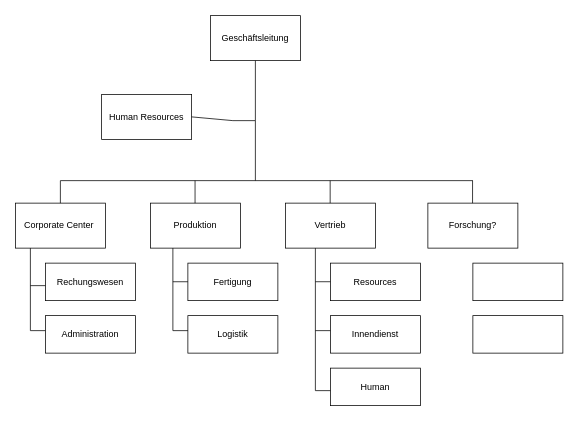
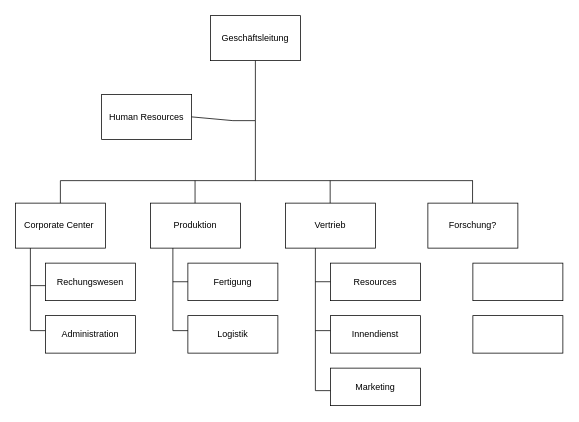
  <mxCell id="0" />
  <mxCell id="1" parent="0" />
  <mxCell id="2" value="Geschäftsleitung" style="rounded=0;whiteSpace=wrap;html=1;" vertex="1" parent="1"><mxGeometry x="280" y="20" width="120" height="60" as="geometry" /></mxCell>
  <mxCell id="3" value="Human Resources" style="rounded=0;whiteSpace=wrap;html=1;" vertex="1" parent="1"><mxGeometry x="135" y="125" width="120" height="60" as="geometry" /></mxCell>
  <mxCell id="4" value="" style="endArrow=none;html=1;rounded=0;" edge="1" parent="1"><mxGeometry width="50" height="50" relative="1" as="geometry"><mxPoint x="340" y="240" as="sourcePoint" /><mxPoint x="340" y="80" as="targetPoint" /><Array as="points"><mxPoint x="340" y="160" /></Array></mxGeometry></mxCell>
  <mxCell id="5" value="" style="endArrow=none;html=1;rounded=0;entryX=1;entryY=0.5;entryDx=0;entryDy=0;" edge="1" parent="1" target="3"><mxGeometry width="50" height="50" relative="1" as="geometry"><mxPoint x="340" y="160" as="sourcePoint" /><mxPoint x="350" y="90" as="targetPoint" /><Array as="points"><mxPoint x="310" y="160" /></Array></mxGeometry></mxCell>
  <mxCell id="6" value="Forschung?" style="rounded=0;whiteSpace=wrap;html=1;" vertex="1" parent="1"><mxGeometry x="570" y="270" width="120" height="60" as="geometry" /></mxCell>
  <mxCell id="7" value="Produktion" style="rounded=0;whiteSpace=wrap;html=1;" vertex="1" parent="1"><mxGeometry x="200" y="270" width="120" height="60" as="geometry" /></mxCell>
  <mxCell id="8" value="Corporate Center&amp;nbsp;" style="rounded=0;whiteSpace=wrap;html=1;" vertex="1" parent="1"><mxGeometry x="20" y="270" width="120" height="60" as="geometry" /></mxCell>
  <mxCell id="9" value="Vertrieb" style="rounded=0;whiteSpace=wrap;html=1;" vertex="1" parent="1"><mxGeometry x="380" y="270" width="120" height="60" as="geometry" /></mxCell>
  <mxCell id="10" value="" style="endArrow=none;html=1;rounded=0;" edge="1" parent="1"><mxGeometry width="50" height="50" relative="1" as="geometry"><mxPoint x="80" y="240" as="sourcePoint" /><mxPoint x="630" y="240" as="targetPoint" /></mxGeometry></mxCell>
  <mxCell id="11" value="" style="endArrow=none;html=1;rounded=0;exitX=0.5;exitY=0;exitDx=0;exitDy=0;" edge="1" parent="1" source="8"><mxGeometry width="50" height="50" relative="1" as="geometry"><mxPoint x="30" y="290" as="sourcePoint" /><mxPoint x="80" y="240" as="targetPoint" /></mxGeometry></mxCell>
  <mxCell id="12" value="" style="endArrow=none;html=1;rounded=0;exitX=0.5;exitY=0;exitDx=0;exitDy=0;" edge="1" parent="1"><mxGeometry width="50" height="50" relative="1" as="geometry"><mxPoint x="259.58" y="270" as="sourcePoint" /><mxPoint x="259.58" y="240" as="targetPoint" /></mxGeometry></mxCell>
  <mxCell id="13" value="" style="endArrow=none;html=1;rounded=0;exitX=0.5;exitY=0;exitDx=0;exitDy=0;" edge="1" parent="1"><mxGeometry width="50" height="50" relative="1" as="geometry"><mxPoint x="439.71" y="270" as="sourcePoint" /><mxPoint x="439.71" y="240" as="targetPoint" /></mxGeometry></mxCell>
  <mxCell id="14" value="" style="endArrow=none;html=1;rounded=0;exitX=0.5;exitY=0;exitDx=0;exitDy=0;" edge="1" parent="1"><mxGeometry width="50" height="50" relative="1" as="geometry"><mxPoint x="629.58" y="270" as="sourcePoint" /><mxPoint x="629.58" y="240" as="targetPoint" /></mxGeometry></mxCell>
  <mxCell id="15" value="Rechungswesen" style="rounded=0;whiteSpace=wrap;html=1;" vertex="1" parent="1"><mxGeometry x="60" y="350" width="120" height="50" as="geometry" /></mxCell>
  <mxCell id="16" value="Administration" style="rounded=0;whiteSpace=wrap;html=1;" vertex="1" parent="1"><mxGeometry x="60" y="420" width="120" height="50" as="geometry" /></mxCell>
  <mxCell id="17" value="Fertigung" style="rounded=0;whiteSpace=wrap;html=1;" vertex="1" parent="1"><mxGeometry x="250" y="350" width="120" height="50" as="geometry" /></mxCell>
  <mxCell id="18" value="Logistik" style="rounded=0;whiteSpace=wrap;html=1;" vertex="1" parent="1"><mxGeometry x="250" y="420" width="120" height="50" as="geometry" /></mxCell>
  <mxCell id="19" value="Resources" style="rounded=0;whiteSpace=wrap;html=1;" vertex="1" parent="1"><mxGeometry x="440" y="350" width="120" height="50" as="geometry" /></mxCell>
  <mxCell id="20" value="Innendienst" style="rounded=0;whiteSpace=wrap;html=1;" vertex="1" parent="1"><mxGeometry x="440" y="420" width="120" height="50" as="geometry" /></mxCell>
  <mxCell id="21" value="" style="rounded=0;whiteSpace=wrap;html=1;" vertex="1" parent="1"><mxGeometry x="630" y="350" width="120" height="50" as="geometry" /></mxCell>
  <mxCell id="22" value="" style="rounded=0;whiteSpace=wrap;html=1;" vertex="1" parent="1"><mxGeometry x="630" y="420" width="120" height="50" as="geometry" /></mxCell>
  <mxCell id="23" value="" style="endArrow=none;html=1;rounded=0;" edge="1" parent="1"><mxGeometry width="50" height="50" relative="1" as="geometry"><mxPoint x="40" y="440" as="sourcePoint" /><mxPoint x="40" y="330" as="targetPoint" /></mxGeometry></mxCell>
  <mxCell id="24" value="" style="endArrow=none;html=1;rounded=0;" edge="1" parent="1"><mxGeometry width="50" height="50" relative="1" as="geometry"><mxPoint x="40" y="380" as="sourcePoint" /><mxPoint x="60" y="380" as="targetPoint" /></mxGeometry></mxCell>
  <mxCell id="25" value="" style="endArrow=none;html=1;rounded=0;" edge="1" parent="1"><mxGeometry width="50" height="50" relative="1" as="geometry"><mxPoint x="40" y="440" as="sourcePoint" /><mxPoint x="60" y="440" as="targetPoint" /></mxGeometry></mxCell>
  <mxCell id="26" value="" style="endArrow=none;html=1;rounded=0;" edge="1" parent="1"><mxGeometry width="50" height="50" relative="1" as="geometry"><mxPoint x="230" y="440" as="sourcePoint" /><mxPoint x="230" y="330" as="targetPoint" /></mxGeometry></mxCell>
  <mxCell id="27" value="" style="endArrow=none;html=1;rounded=0;" edge="1" parent="1"><mxGeometry width="50" height="50" relative="1" as="geometry"><mxPoint x="230" y="374.83" as="sourcePoint" /><mxPoint x="250" y="374.83" as="targetPoint" /></mxGeometry></mxCell>
  <mxCell id="28" value="" style="endArrow=none;html=1;rounded=0;" edge="1" parent="1"><mxGeometry width="50" height="50" relative="1" as="geometry"><mxPoint x="230" y="440" as="sourcePoint" /><mxPoint x="250" y="440" as="targetPoint" /></mxGeometry></mxCell>
  <mxCell id="29" value="" style="endArrow=none;html=1;rounded=0;" edge="1" parent="1"><mxGeometry width="50" height="50" relative="1" as="geometry"><mxPoint x="420" y="520" as="sourcePoint" /><mxPoint x="420" y="330" as="targetPoint" /></mxGeometry></mxCell>
  <mxCell id="30" value="" style="endArrow=none;html=1;rounded=0;" edge="1" parent="1"><mxGeometry width="50" height="50" relative="1" as="geometry"><mxPoint x="420" y="374.8" as="sourcePoint" /><mxPoint x="440" y="374.8" as="targetPoint" /></mxGeometry></mxCell>
  <mxCell id="31" value="" style="endArrow=none;html=1;rounded=0;" edge="1" parent="1"><mxGeometry width="50" height="50" relative="1" as="geometry"><mxPoint x="420" y="440" as="sourcePoint" /><mxPoint x="440" y="440" as="targetPoint" /></mxGeometry></mxCell>
- <mxCell id="32" value="Human" style="rounded=0;whiteSpace=wrap;html=1;" vertex="1" parent="1"><mxGeometry x="440" y="490" width="120" height="50" as="geometry" /></mxCell>
+ <mxCell id="32" value="Marketing" style="rounded=0;whiteSpace=wrap;html=1;" vertex="1" parent="1"><mxGeometry x="440" y="490" width="120" height="50" as="geometry" /></mxCell>
  <mxCell id="33" value="" style="endArrow=none;html=1;rounded=0;" edge="1" parent="1"><mxGeometry width="50" height="50" relative="1" as="geometry"><mxPoint x="420" y="520" as="sourcePoint" /><mxPoint x="440" y="520" as="targetPoint" /></mxGeometry></mxCell>
